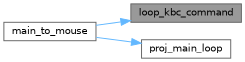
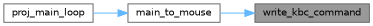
  digraph {
    rankdir=RL
    node [color=grey40 fillcolor=white fontname=Helvetica fontsize=10 shape=box style=filled]
    edge [color=steelblue1 dir=back fontname=Helvetica fontsize=10 labelfontname=Helvetica labelfontsize=10 style=solid]
-   n1 [color=gray40 fillcolor=grey60 fontcolor=black height=0.2 label=loop_kbc_command width=0.4]
+   n1 [color=gray40 fillcolor=grey60 fontcolor=black height=0.2 label=write_kbc_command width=0.4]
    n2 [height=0.2 label=main_to_mouse width=0.4]
    n3 [height=0.2 label=proj_main_loop width=0.4]
    n1 -> n2
-   n3 -> n2
+   n2 -> n3
  }
